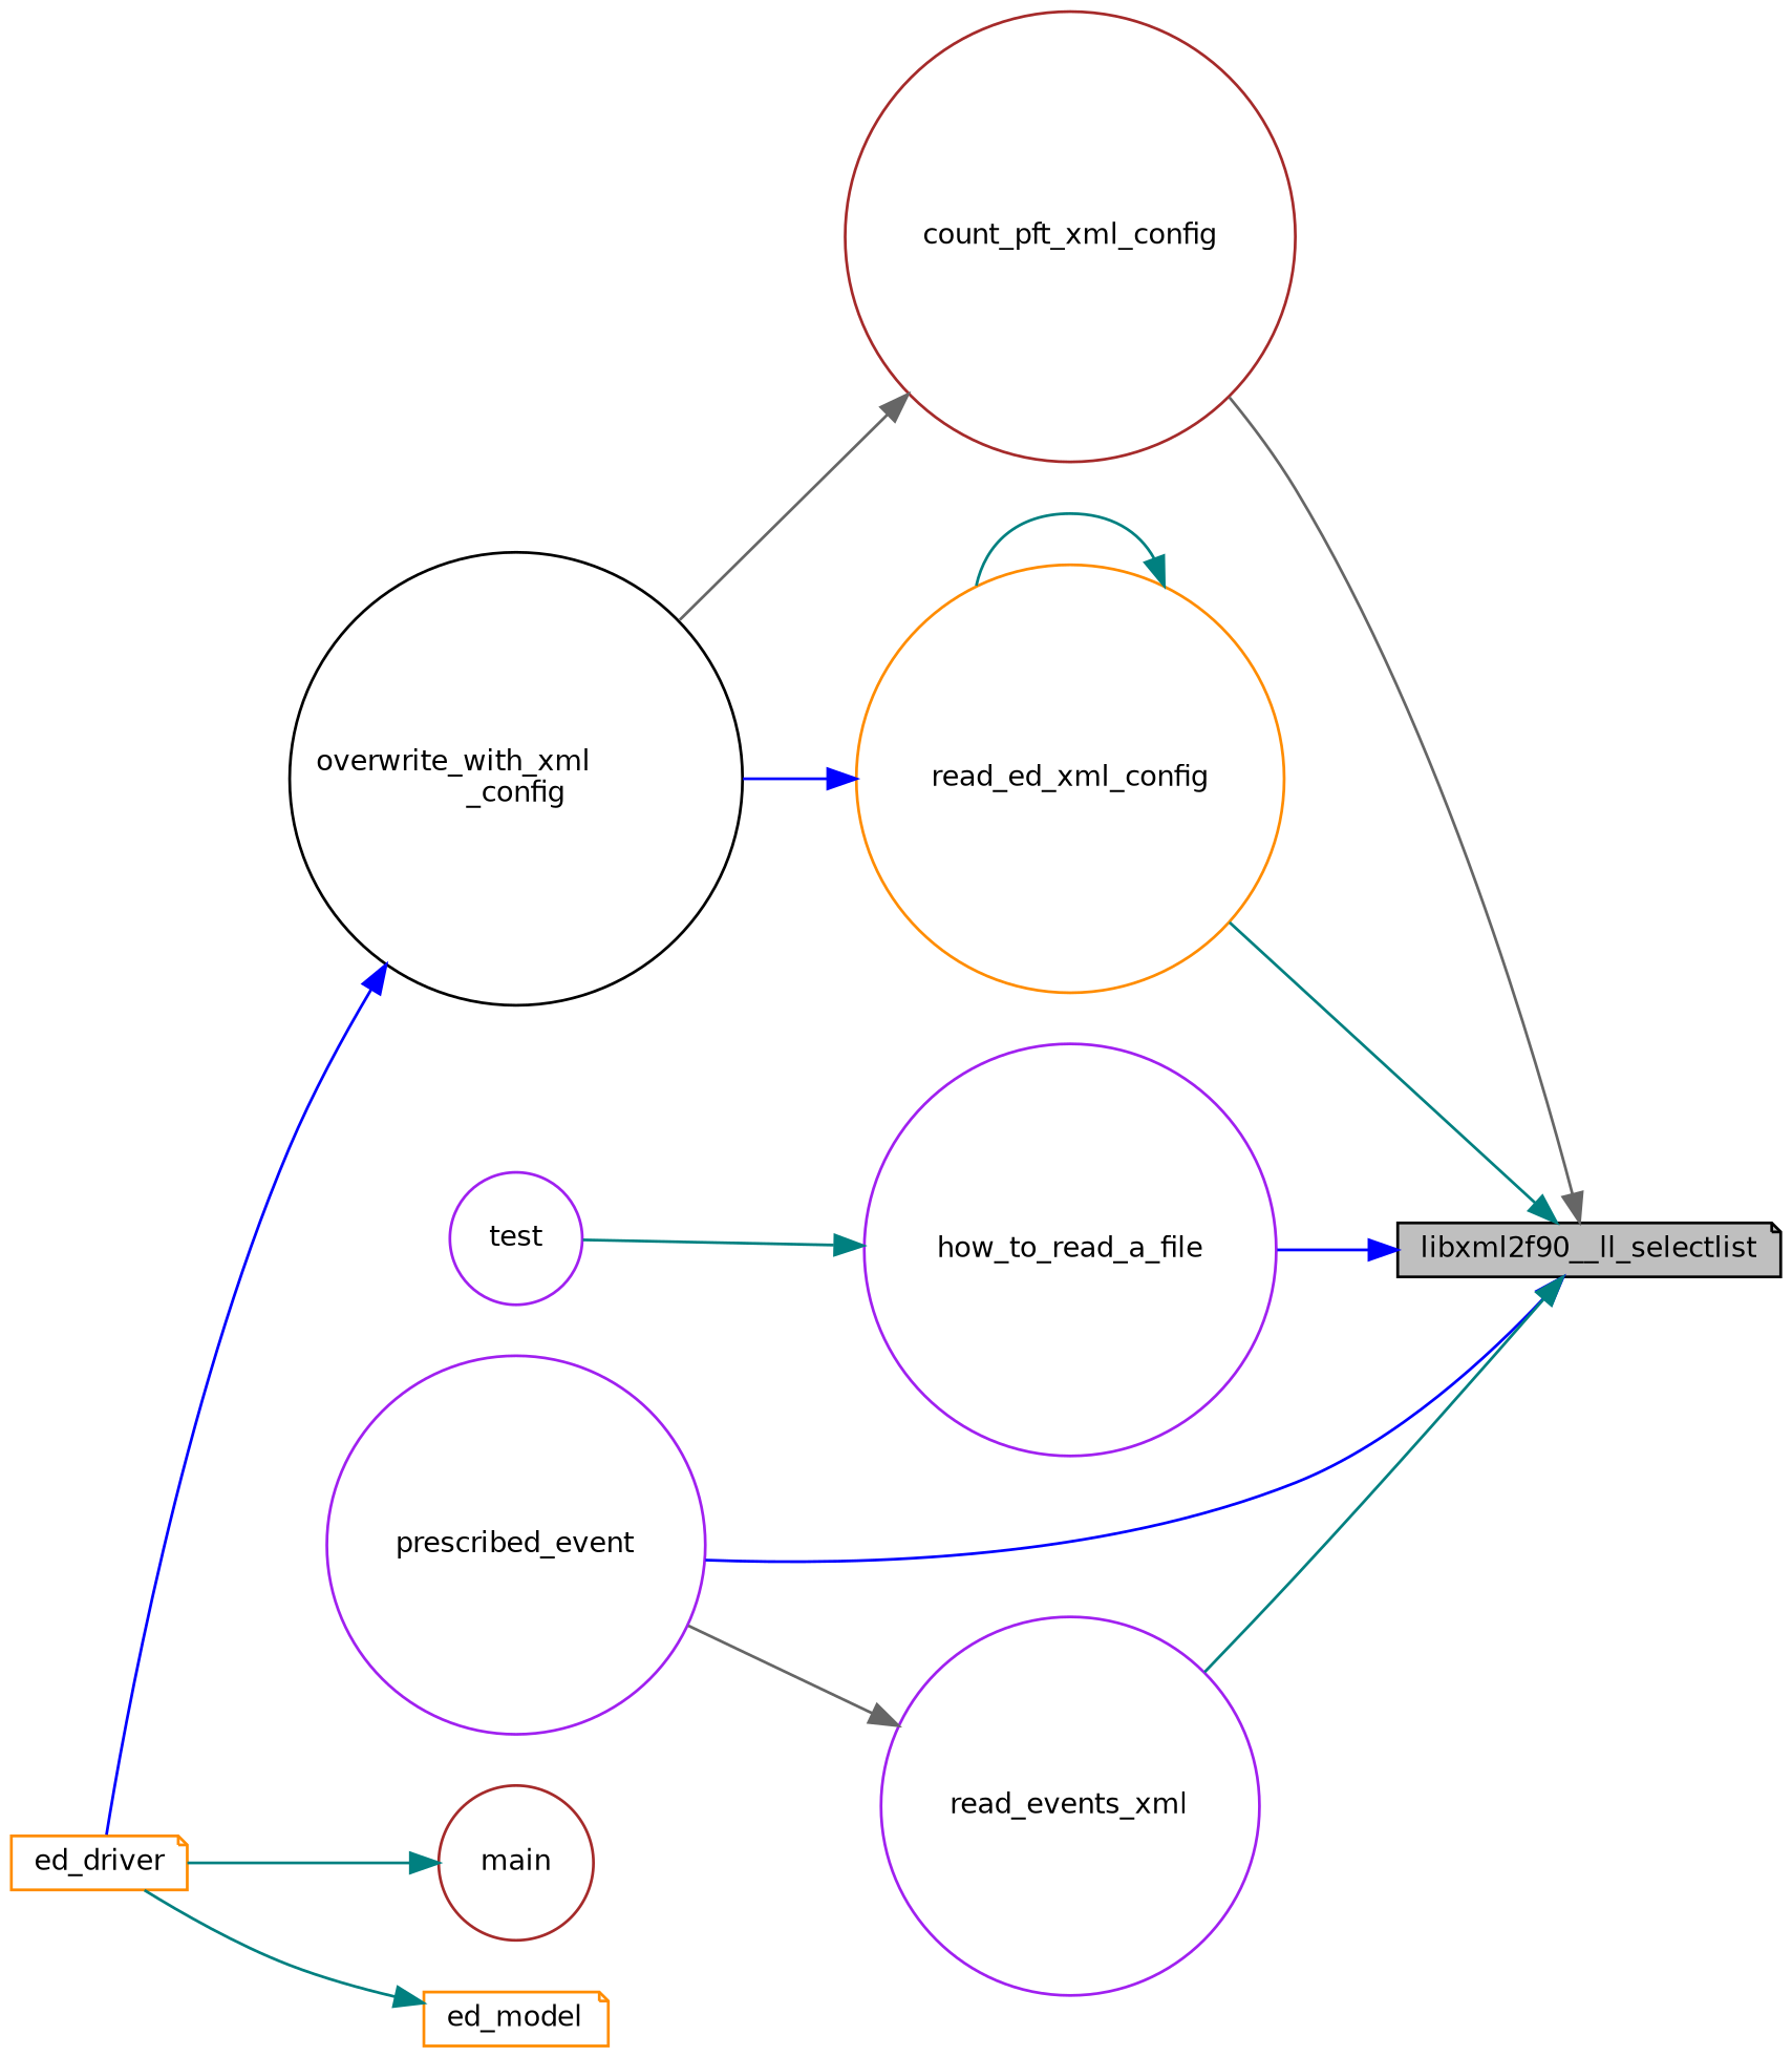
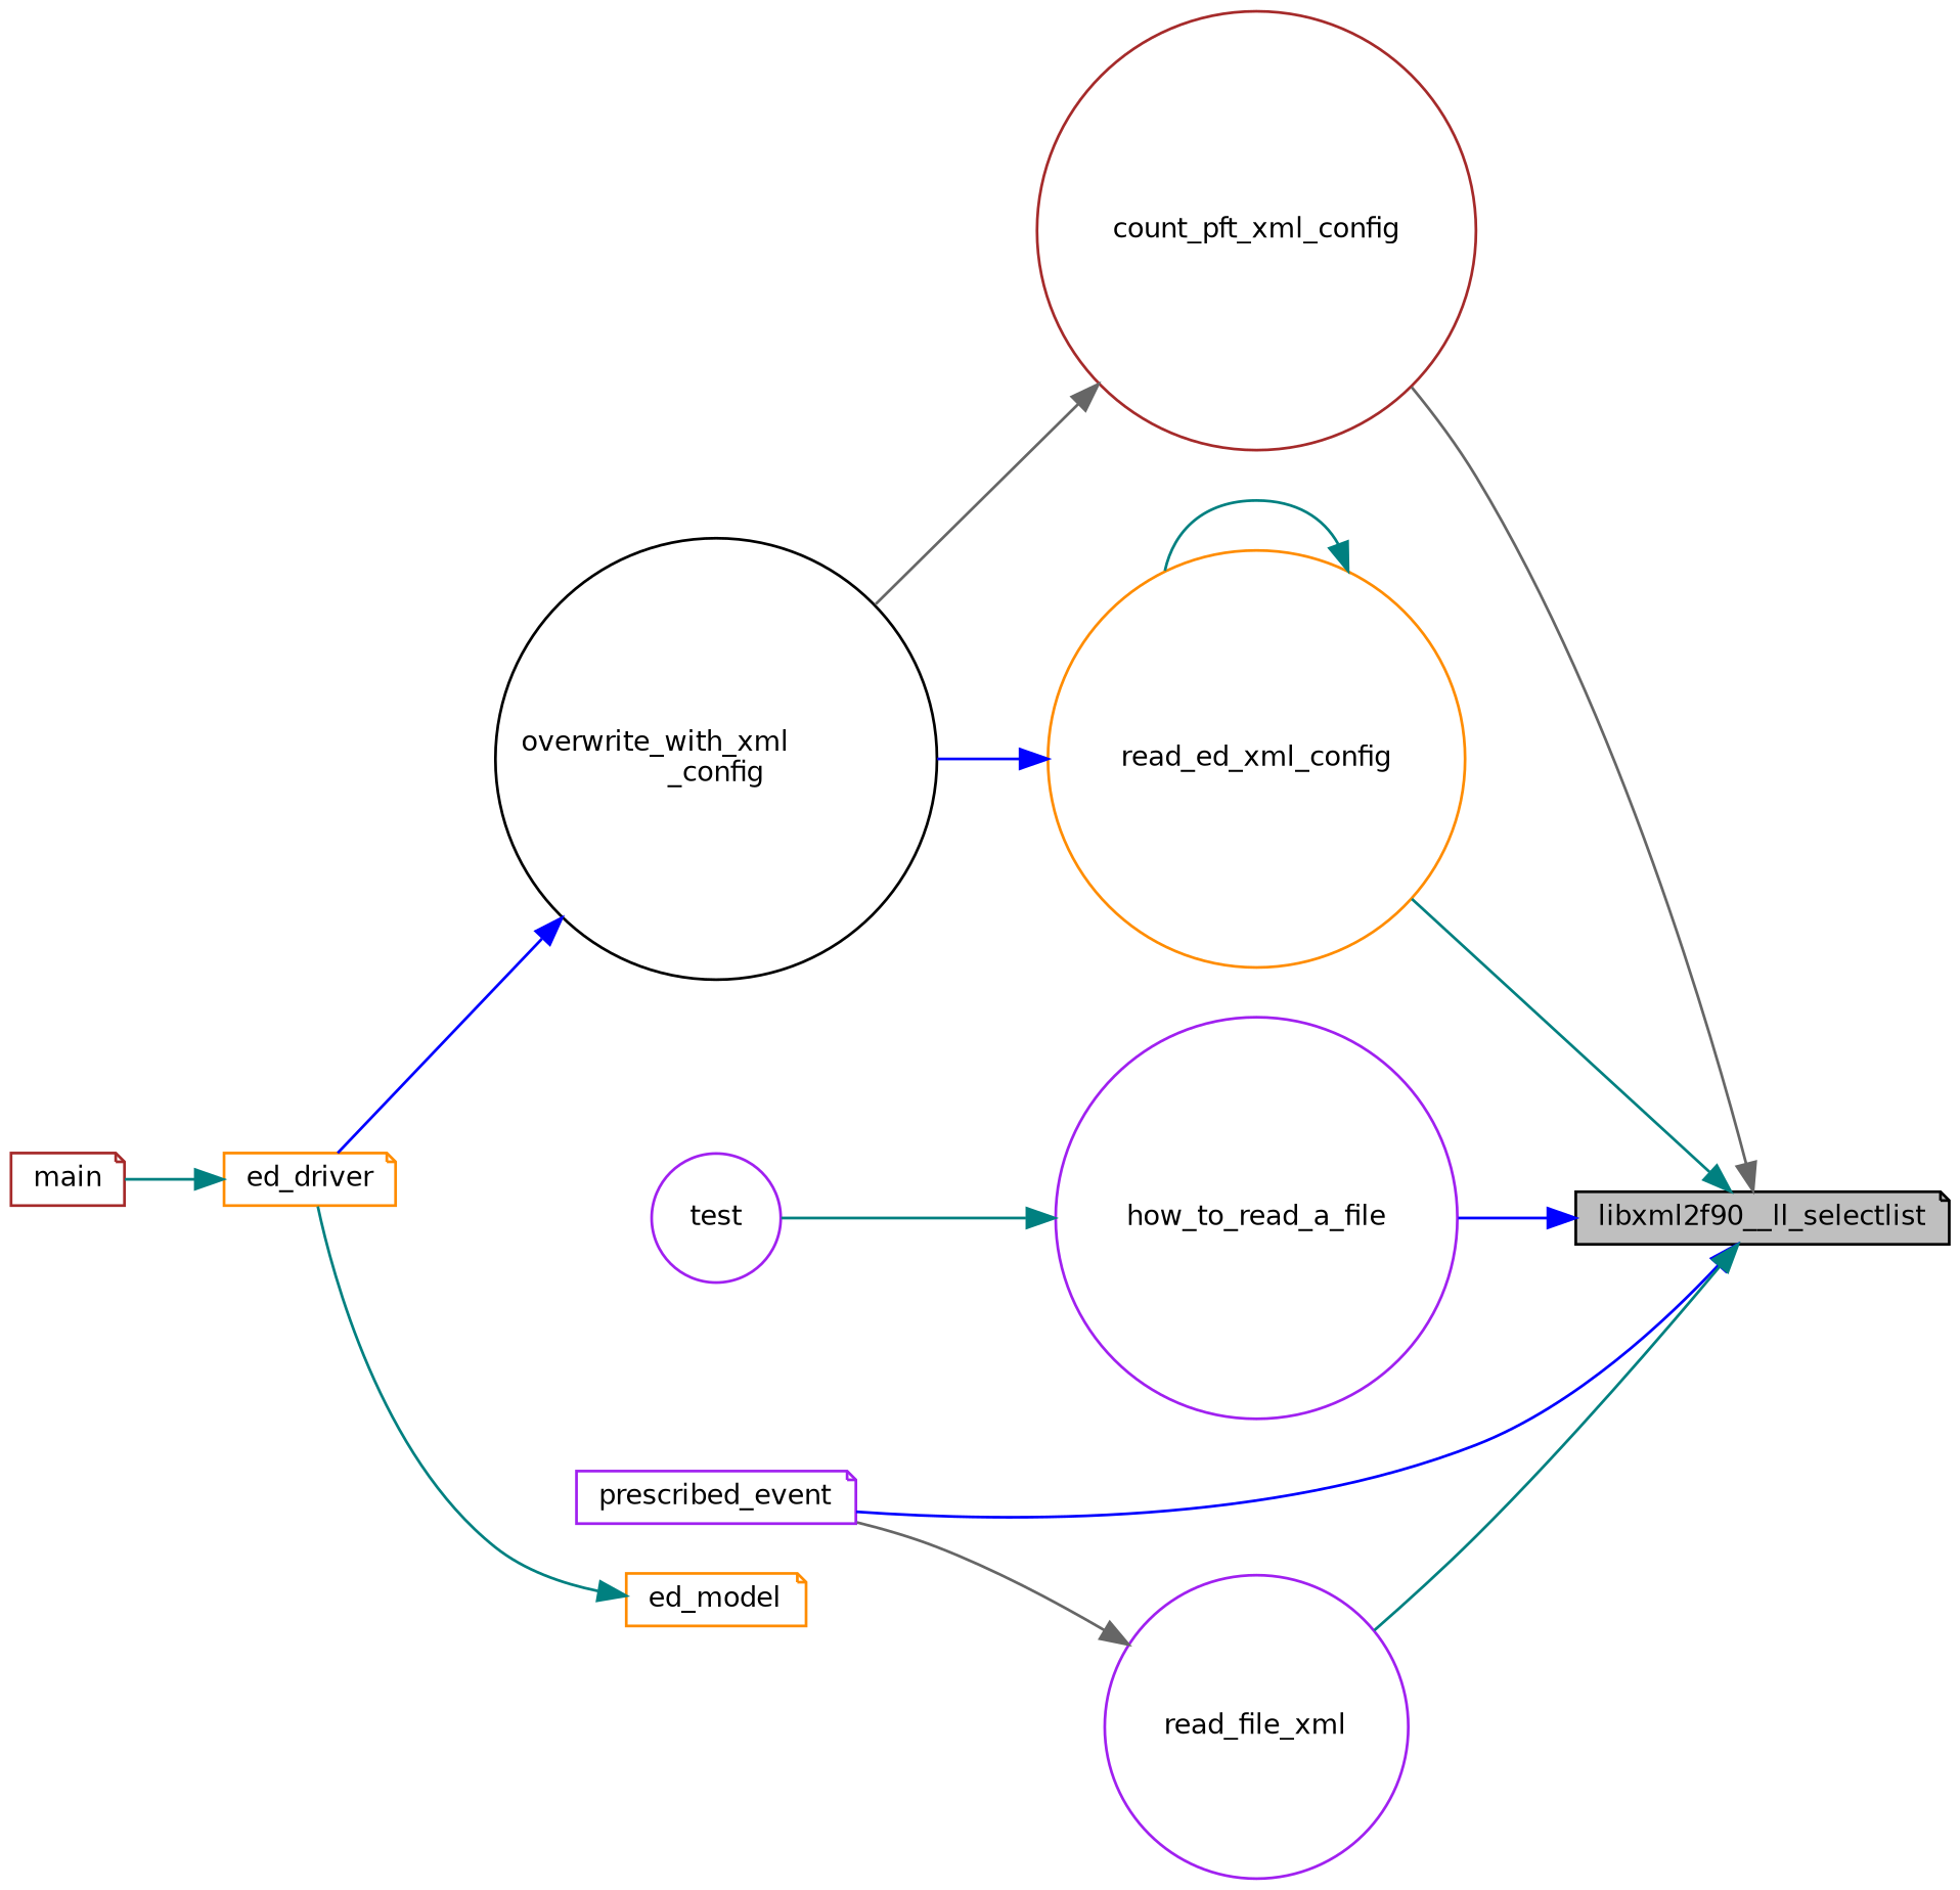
  digraph {
    rankdir=RL
    node [color=purple fillcolor=white fontname=Helvetica fontsize=10 shape=circle style=filled]
    edge [color=teal dir=back fontname=Helvetica fontsize=10 labelfontname=Helvetica labelfontsize=10 style=solid]
    n1 [color=black fillcolor=grey75 fontcolor=black height=0.2 label=libxml2f90__ll_selectlist shape=note width=0.4]
    n2 [color=brown height=0.2 label=count_pft_xml_config width=0.4]
    n3 [height=0.2 label=how_to_read_a_file width=0.4]
-   n4 [height=0.2 label=prescribed_event width=0.4]
+   n4 [height=0.2 label=prescribed_event shape=note width=0.4]
    n5 [color=darkorange height=0.2 label=read_ed_xml_config width=0.4]
-   n6 [height=0.2 label=read_events_xml width=0.4]
+   n6 [height=0.2 label=read_file_xml width=0.4]
    n7 [color=black height=0.2 label="overwrite_with_xml\l_config" width=0.4]
    n8 [height=0.2 label=test width=0.4]
    n9 [color=darkorange height=0.2 label=ed_driver shape=note width=0.4]
-   n10 [color=brown height=0.2 label=main width=0.4]
+   n10 [color=brown height=0.2 label=main shape=note width=0.4]
    n11 [color=darkorange height=0.2 label=ed_model shape=note width=0.4]
    n1 -> n2 [color=gray40]
    n1 -> n3 [color=blue]
    n1 -> n4 [color=blue]
    n1 -> n5
    n1 -> n6
    n2 -> n7 [color=gray40]
    n3 -> n8
    n5 -> n5
    n5 -> n7 [color=blue]
    n6 -> n4 [color=gray40]
    n7 -> n9 [color=blue]
-   n10 -> n9
+   n9 -> n10
    n11 -> n9
  }
